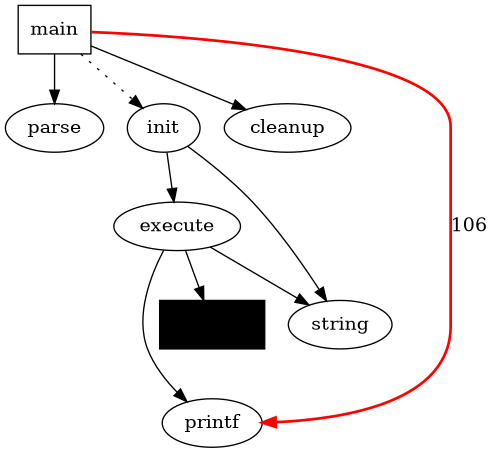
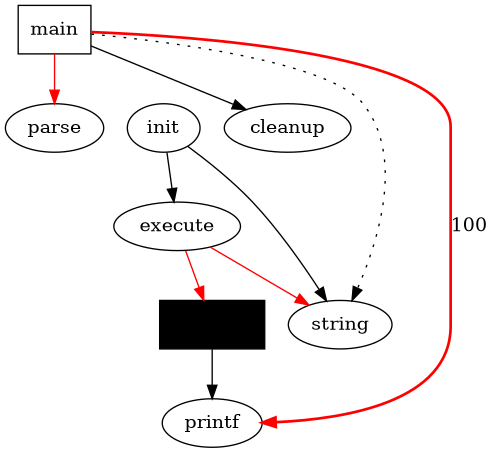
  digraph {
    main [shape=box]
    parse
    init
    cleanup
    printf
    execute
    n7 [label=string]
    compare [color=.7 shape=box style=filled]
-   main -> parse [weight=8]
-   main -> init [style=dotted]
+   main -> parse [weight=8 color=red]
+   main -> n7 [style=dotted]
    main -> cleanup
-   main -> printf [color=red label=106 style=bold]
+   main -> printf [color=red label=100 style=bold]
    init -> execute
    init -> n7
-   execute -> printf
-   execute -> n7
-   execute -> compare [color=black]
+   compare -> printf
+   execute -> n7 [color=red]
+   execute -> compare [color=red]
  }
